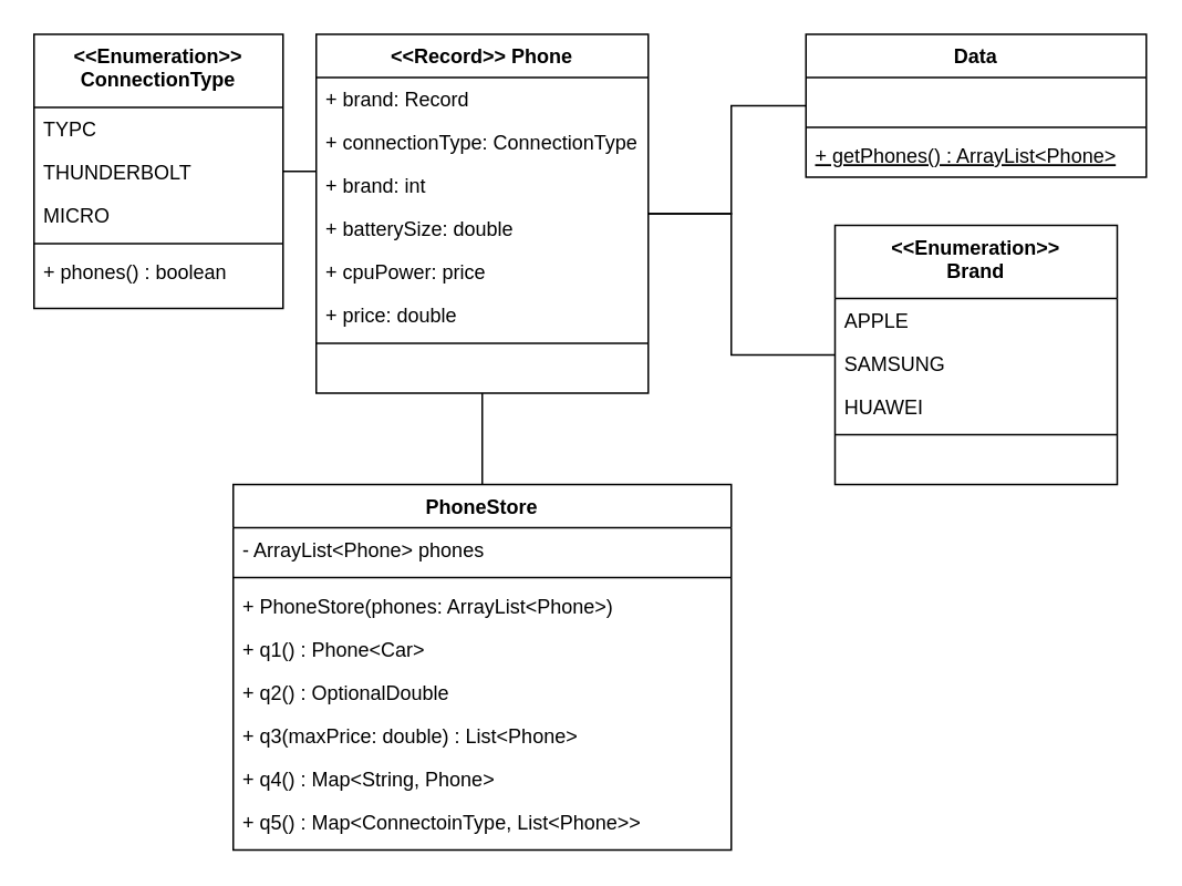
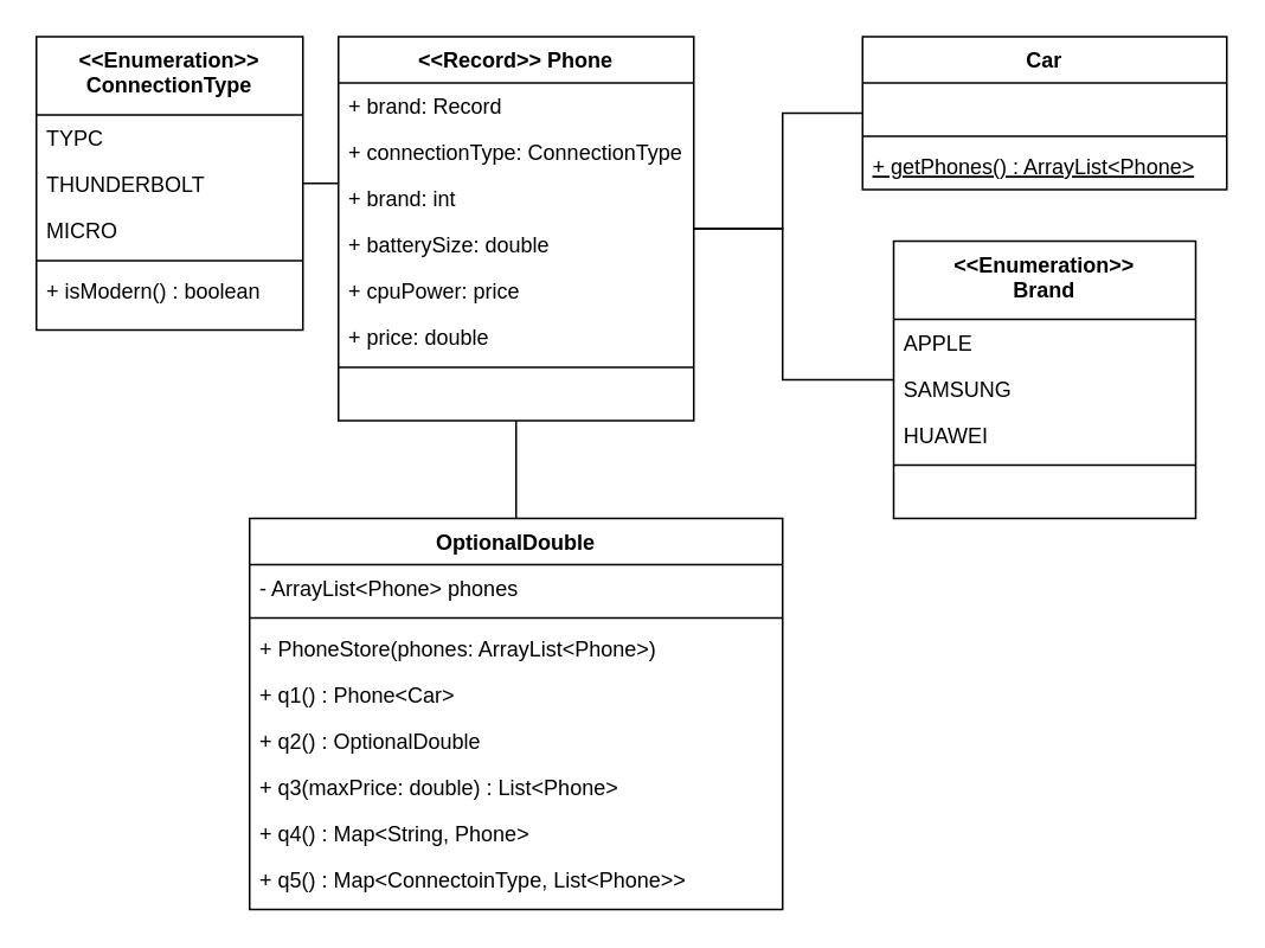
  <mxCell id="0" />
  <mxCell id="1" parent="0" />
- <mxCell id="2" value="Data" style="swimlane;fontStyle=1;align=center;verticalAlign=top;childLayout=stackLayout;horizontal=1;startSize=26;horizontalStack=0;resizeParent=1;resizeLast=0;collapsible=1;marginBottom=0;rounded=0;shadow=0;strokeWidth=1;" parent="1" vertex="1"><mxGeometry x="485" y="20" width="205" height="86" as="geometry"><mxRectangle x="230" y="140" width="160" height="26" as="alternateBounds" /></mxGeometry></mxCell>
+ <mxCell id="2" value="Car" style="swimlane;fontStyle=1;align=center;verticalAlign=top;childLayout=stackLayout;horizontal=1;startSize=26;horizontalStack=0;resizeParent=1;resizeLast=0;collapsible=1;marginBottom=0;rounded=0;shadow=0;strokeWidth=1;" parent="1" vertex="1"><mxGeometry x="485" y="20" width="205" height="86" as="geometry"><mxRectangle x="230" y="140" width="160" height="26" as="alternateBounds" /></mxGeometry></mxCell>
  <mxCell id="3" value="    " style="text;align=left;verticalAlign=top;spacingLeft=4;spacingRight=4;overflow=hidden;rotatable=0;points=[[0,0.5],[1,0.5]];portConstraint=eastwest;" parent="2" vertex="1"><mxGeometry y="26" width="205" height="26" as="geometry" /></mxCell>
  <mxCell id="4" value="" style="line;html=1;strokeWidth=1;align=left;verticalAlign=middle;spacingTop=-1;spacingLeft=3;spacingRight=3;rotatable=0;labelPosition=right;points=[];portConstraint=eastwest;" parent="2" vertex="1"><mxGeometry y="52" width="205" height="8" as="geometry" /></mxCell>
  <mxCell id="5" value="+ getPhones() : ArrayList&lt;Phone&gt;" style="text;align=left;verticalAlign=top;spacingLeft=4;spacingRight=4;overflow=hidden;rotatable=0;points=[[0,0.5],[1,0.5]];portConstraint=eastwest;fontStyle=4" parent="2" vertex="1"><mxGeometry y="60" width="205" height="26" as="geometry" /></mxCell>
  <mxCell id="6" value="&lt;&lt;Record&gt;&gt; Phone" style="swimlane;fontStyle=1;align=center;verticalAlign=top;childLayout=stackLayout;horizontal=1;startSize=26;horizontalStack=0;resizeParent=1;resizeLast=0;collapsible=1;marginBottom=0;rounded=0;shadow=0;strokeWidth=1;" parent="1" vertex="1"><mxGeometry x="190" y="20" width="200" height="216" as="geometry"><mxRectangle x="330" y="-47" width="160" height="26" as="alternateBounds" /></mxGeometry></mxCell>
  <mxCell id="7" value="+ brand: Record" style="text;align=left;verticalAlign=top;spacingLeft=4;spacingRight=4;overflow=hidden;rotatable=0;points=[[0,0.5],[1,0.5]];portConstraint=eastwest;" parent="6" vertex="1"><mxGeometry y="26" width="200" height="26" as="geometry" /></mxCell>
  <mxCell id="8" value="+ connectionType: ConnectionType" style="text;align=left;verticalAlign=top;spacingLeft=4;spacingRight=4;overflow=hidden;rotatable=0;points=[[0,0.5],[1,0.5]];portConstraint=eastwest;" parent="6" vertex="1"><mxGeometry y="52" width="200" height="26" as="geometry" /></mxCell>
  <mxCell id="9" value="+ brand: int" style="text;align=left;verticalAlign=top;spacingLeft=4;spacingRight=4;overflow=hidden;rotatable=0;points=[[0,0.5],[1,0.5]];portConstraint=eastwest;" parent="6" vertex="1"><mxGeometry y="78" width="200" height="26" as="geometry" /></mxCell>
  <mxCell id="10" value="+ batterySize: double" style="text;align=left;verticalAlign=top;spacingLeft=4;spacingRight=4;overflow=hidden;rotatable=0;points=[[0,0.5],[1,0.5]];portConstraint=eastwest;" parent="6" vertex="1"><mxGeometry y="104" width="200" height="26" as="geometry" /></mxCell>
  <mxCell id="11" value="+ cpuPower: price" style="text;align=left;verticalAlign=top;spacingLeft=4;spacingRight=4;overflow=hidden;rotatable=0;points=[[0,0.5],[1,0.5]];portConstraint=eastwest;" parent="6" vertex="1"><mxGeometry y="130" width="200" height="26" as="geometry" /></mxCell>
  <mxCell id="12" value="+ price: double" style="text;align=left;verticalAlign=top;spacingLeft=4;spacingRight=4;overflow=hidden;rotatable=0;points=[[0,0.5],[1,0.5]];portConstraint=eastwest;" parent="6" vertex="1"><mxGeometry y="156" width="200" height="26" as="geometry" /></mxCell>
  <mxCell id="13" value="" style="line;html=1;strokeWidth=1;align=left;verticalAlign=middle;spacingTop=-1;spacingLeft=3;spacingRight=3;rotatable=0;labelPosition=right;points=[];portConstraint=eastwest;" parent="6" vertex="1"><mxGeometry y="182" width="200" height="8" as="geometry" /></mxCell>
  <mxCell id="14" value="  " style="text;align=left;verticalAlign=top;spacingLeft=4;spacingRight=4;overflow=hidden;rotatable=0;points=[[0,0.5],[1,0.5]];portConstraint=eastwest;fontStyle=0" parent="6" vertex="1"><mxGeometry y="190" width="200" height="26" as="geometry" /></mxCell>
  <mxCell id="15" value="" style="edgeStyle=orthogonalEdgeStyle;rounded=0;orthogonalLoop=1;jettySize=auto;html=1;endArrow=none;endFill=0;" parent="1" source="16" target="6" edge="1"><mxGeometry relative="1" as="geometry"><Array as="points"><mxPoint x="440" y="213" /><mxPoint x="440" y="128" /></Array></mxGeometry></mxCell>
  <mxCell id="16" value="&lt;&lt;Enumeration&gt;&gt;&#10;Brand" style="swimlane;fontStyle=1;align=center;verticalAlign=top;childLayout=stackLayout;horizontal=1;startSize=44;horizontalStack=0;resizeParent=1;resizeLast=0;collapsible=1;marginBottom=0;rounded=0;shadow=0;strokeWidth=1;" parent="1" vertex="1"><mxGeometry x="502.5" y="135" width="170" height="156" as="geometry"><mxRectangle x="550" y="140" width="160" height="26" as="alternateBounds" /></mxGeometry></mxCell>
  <mxCell id="17" value="APPLE" style="text;align=left;verticalAlign=top;spacingLeft=4;spacingRight=4;overflow=hidden;rotatable=0;points=[[0,0.5],[1,0.5]];portConstraint=eastwest;" parent="16" vertex="1"><mxGeometry y="44" width="170" height="26" as="geometry" /></mxCell>
  <mxCell id="18" value="SAMSUNG" style="text;align=left;verticalAlign=top;spacingLeft=4;spacingRight=4;overflow=hidden;rotatable=0;points=[[0,0.5],[1,0.5]];portConstraint=eastwest;" parent="16" vertex="1"><mxGeometry y="70" width="170" height="26" as="geometry" /></mxCell>
  <mxCell id="19" value="HUAWEI" style="text;align=left;verticalAlign=top;spacingLeft=4;spacingRight=4;overflow=hidden;rotatable=0;points=[[0,0.5],[1,0.5]];portConstraint=eastwest;" parent="16" vertex="1"><mxGeometry y="96" width="170" height="26" as="geometry" /></mxCell>
  <mxCell id="20" value="" style="line;html=1;strokeWidth=1;align=left;verticalAlign=middle;spacingTop=-1;spacingLeft=3;spacingRight=3;rotatable=0;labelPosition=right;points=[];portConstraint=eastwest;" parent="16" vertex="1"><mxGeometry y="122" width="170" height="8" as="geometry" /></mxCell>
  <mxCell id="21" value=" " style="text;align=left;verticalAlign=top;spacingLeft=4;spacingRight=4;overflow=hidden;rotatable=0;points=[[0,0.5],[1,0.5]];portConstraint=eastwest;fontStyle=0" parent="16" vertex="1"><mxGeometry y="130" width="170" height="26" as="geometry" /></mxCell>
- <mxCell id="22" value="PhoneStore" style="swimlane;fontStyle=1;align=center;verticalAlign=top;childLayout=stackLayout;horizontal=1;startSize=26;horizontalStack=0;resizeParent=1;resizeLast=0;collapsible=1;marginBottom=0;rounded=0;shadow=0;strokeWidth=1;" parent="1" vertex="1"><mxGeometry x="140" y="291" width="300" height="220" as="geometry"><mxRectangle x="230" y="140" width="160" height="26" as="alternateBounds" /></mxGeometry></mxCell>
+ <mxCell id="22" value="OptionalDouble" style="swimlane;fontStyle=1;align=center;verticalAlign=top;childLayout=stackLayout;horizontal=1;startSize=26;horizontalStack=0;resizeParent=1;resizeLast=0;collapsible=1;marginBottom=0;rounded=0;shadow=0;strokeWidth=1;" parent="1" vertex="1"><mxGeometry x="140" y="291" width="300" height="220" as="geometry"><mxRectangle x="230" y="140" width="160" height="26" as="alternateBounds" /></mxGeometry></mxCell>
  <mxCell id="23" value="- ArrayList&lt;Phone&gt; phones" style="text;align=left;verticalAlign=top;spacingLeft=4;spacingRight=4;overflow=hidden;rotatable=0;points=[[0,0.5],[1,0.5]];portConstraint=eastwest;fontStyle=0" parent="22" vertex="1"><mxGeometry y="26" width="300" height="26" as="geometry" /></mxCell>
  <mxCell id="24" value="" style="line;html=1;strokeWidth=1;align=left;verticalAlign=middle;spacingTop=-1;spacingLeft=3;spacingRight=3;rotatable=0;labelPosition=right;points=[];portConstraint=eastwest;" parent="22" vertex="1"><mxGeometry y="52" width="300" height="8" as="geometry" /></mxCell>
  <mxCell id="25" value="+ PhoneStore(phones: ArrayList&lt;Phone&gt;)" style="text;align=left;verticalAlign=top;spacingLeft=4;spacingRight=4;overflow=hidden;rotatable=0;points=[[0,0.5],[1,0.5]];portConstraint=eastwest;fontStyle=0" parent="22" vertex="1"><mxGeometry y="60" width="300" height="26" as="geometry" /></mxCell>
  <mxCell id="26" value="+ q1() : Phone&lt;Car&gt; " style="text;align=left;verticalAlign=top;spacingLeft=4;spacingRight=4;overflow=hidden;rotatable=0;points=[[0,0.5],[1,0.5]];portConstraint=eastwest;fontStyle=0" parent="22" vertex="1"><mxGeometry y="86" width="300" height="26" as="geometry" /></mxCell>
  <mxCell id="27" value="+ q2() : OptionalDouble " style="text;align=left;verticalAlign=top;spacingLeft=4;spacingRight=4;overflow=hidden;rotatable=0;points=[[0,0.5],[1,0.5]];portConstraint=eastwest;fontStyle=0" parent="22" vertex="1"><mxGeometry y="112" width="300" height="26" as="geometry" /></mxCell>
  <mxCell id="28" value="+ q3(maxPrice: double) : List&lt;Phone&gt; " style="text;align=left;verticalAlign=top;spacingLeft=4;spacingRight=4;overflow=hidden;rotatable=0;points=[[0,0.5],[1,0.5]];portConstraint=eastwest;fontStyle=0" parent="22" vertex="1"><mxGeometry y="138" width="300" height="26" as="geometry" /></mxCell>
  <mxCell id="29" value="+ q4() : Map&lt;String, Phone&gt; " style="text;align=left;verticalAlign=top;spacingLeft=4;spacingRight=4;overflow=hidden;rotatable=0;points=[[0,0.5],[1,0.5]];portConstraint=eastwest;fontStyle=0" parent="22" vertex="1"><mxGeometry y="164" width="300" height="26" as="geometry" /></mxCell>
  <mxCell id="30" value="+ q5() : Map&lt;ConnectoinType, List&lt;Phone&gt;&gt; " style="text;align=left;verticalAlign=top;spacingLeft=4;spacingRight=4;overflow=hidden;rotatable=0;points=[[0,0.5],[1,0.5]];portConstraint=eastwest;fontStyle=0" parent="22" vertex="1"><mxGeometry y="190" width="300" height="26" as="geometry" /></mxCell>
  <mxCell id="31" value="" style="edgeStyle=orthogonalEdgeStyle;rounded=0;orthogonalLoop=1;jettySize=auto;html=1;endArrow=none;endFill=0;" parent="1" source="6" target="2" edge="1"><mxGeometry relative="1" as="geometry"><mxPoint x="590" y="210" as="sourcePoint" /><mxPoint x="630" y="225" as="targetPoint" /><Array as="points"><mxPoint x="440" y="128" /><mxPoint x="440" y="63" /></Array></mxGeometry></mxCell>
  <mxCell id="32" value="" style="edgeStyle=orthogonalEdgeStyle;rounded=0;orthogonalLoop=1;jettySize=auto;html=1;endArrow=none;endFill=0;" parent="1" source="22" target="6" edge="1"><mxGeometry relative="1" as="geometry"><mxPoint x="530" y="275" as="sourcePoint" /><mxPoint x="510" y="265" as="targetPoint" /><Array as="points"><mxPoint x="290" y="275" /><mxPoint x="290" y="275" /></Array></mxGeometry></mxCell>
  <mxCell id="33" value="&lt;&lt;Enumeration&gt;&gt; &#10;ConnectionType" style="swimlane;fontStyle=1;align=center;verticalAlign=top;childLayout=stackLayout;horizontal=1;startSize=44;horizontalStack=0;resizeParent=1;resizeLast=0;collapsible=1;marginBottom=0;rounded=0;shadow=0;strokeWidth=1;" parent="1" vertex="1"><mxGeometry x="20" y="20" width="150" height="165" as="geometry"><mxRectangle x="550" y="140" width="160" height="26" as="alternateBounds" /></mxGeometry></mxCell>
  <mxCell id="34" value="TYPC" style="text;align=left;verticalAlign=top;spacingLeft=4;spacingRight=4;overflow=hidden;rotatable=0;points=[[0,0.5],[1,0.5]];portConstraint=eastwest;" parent="33" vertex="1"><mxGeometry y="44" width="150" height="26" as="geometry" /></mxCell>
  <mxCell id="35" value="THUNDERBOLT" style="text;align=left;verticalAlign=top;spacingLeft=4;spacingRight=4;overflow=hidden;rotatable=0;points=[[0,0.5],[1,0.5]];portConstraint=eastwest;" parent="33" vertex="1"><mxGeometry y="70" width="150" height="26" as="geometry" /></mxCell>
  <mxCell id="36" value="MICRO" style="text;align=left;verticalAlign=top;spacingLeft=4;spacingRight=4;overflow=hidden;rotatable=0;points=[[0,0.5],[1,0.5]];portConstraint=eastwest;" parent="33" vertex="1"><mxGeometry y="96" width="150" height="26" as="geometry" /></mxCell>
  <mxCell id="37" value="" style="line;html=1;strokeWidth=1;align=left;verticalAlign=middle;spacingTop=-1;spacingLeft=3;spacingRight=3;rotatable=0;labelPosition=right;points=[];portConstraint=eastwest;" parent="33" vertex="1"><mxGeometry y="122" width="150" height="8" as="geometry" /></mxCell>
- <mxCell id="38" value="+ phones() : boolean" style="text;align=left;verticalAlign=top;spacingLeft=4;spacingRight=4;overflow=hidden;rotatable=0;points=[[0,0.5],[1,0.5]];portConstraint=eastwest;fontStyle=0" parent="33" vertex="1"><mxGeometry y="130" width="150" height="26" as="geometry" /></mxCell>
+ <mxCell id="38" value="+ isModern() : boolean" style="text;align=left;verticalAlign=top;spacingLeft=4;spacingRight=4;overflow=hidden;rotatable=0;points=[[0,0.5],[1,0.5]];portConstraint=eastwest;fontStyle=0" parent="33" vertex="1"><mxGeometry y="130" width="150" height="26" as="geometry" /></mxCell>
  <mxCell id="39" value="" style="edgeStyle=orthogonalEdgeStyle;rounded=0;orthogonalLoop=1;jettySize=auto;html=1;endArrow=none;endFill=0;" parent="1" source="33" target="6" edge="1"><mxGeometry relative="1" as="geometry"><mxPoint x="160" y="129" as="sourcePoint" /><mxPoint x="220" y="110" as="targetPoint" /><Array as="points"><mxPoint x="250" y="115" /><mxPoint x="250" y="115" /></Array></mxGeometry></mxCell>
